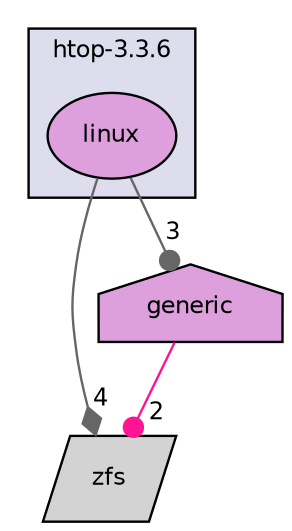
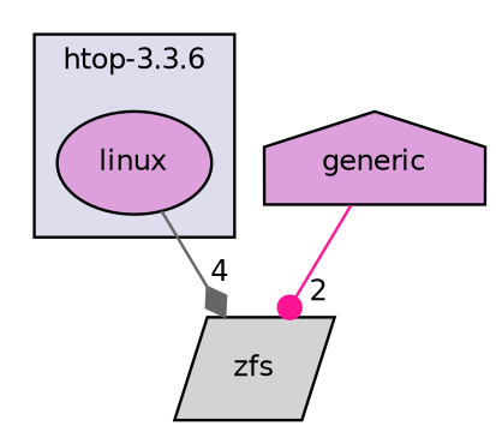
  digraph {
    compound=true
    node [fillcolor=plum fontname=Helvetica fontsize=10 style=filled]
    edge [arrowhead=dot color=gray40 labeldistance=1.5 labelfontname=Helvetica labelfontsize=10]
    n1 [label=linux pencolor=black shape=ellipse]
    n2 [fillcolor=lightgrey label=zfs shape=parallelogram]
    n3 [label=generic shape=house]
    subgraph cluster_1 {
      bgcolor="#ddddee"
      fontname=Helvetica
      fontsize=10
      label="htop-3.3.6"
      pencolor=black
      n1
    }
    n1 -> n2 [arrowhead=diamond headlabel=4]
-   n1 -> n3 [headlabel=3]
    n3 -> n2 [color=deeppink headlabel=2]
  }
